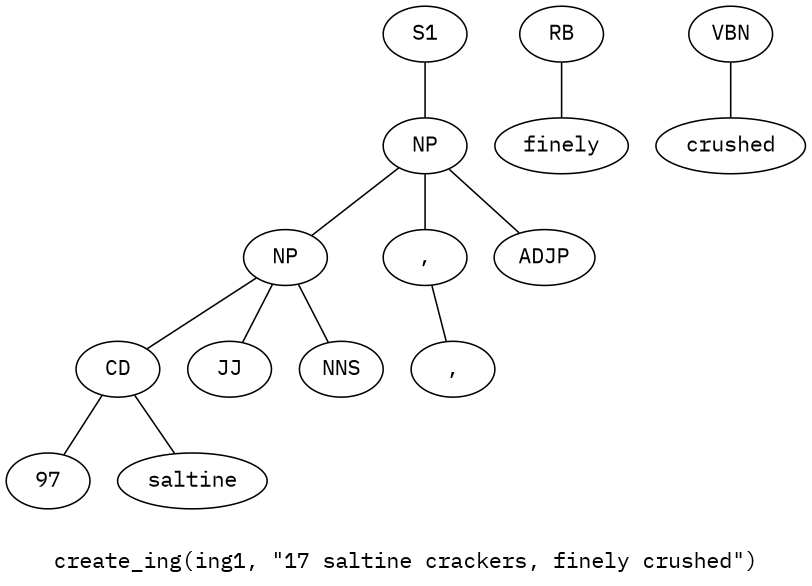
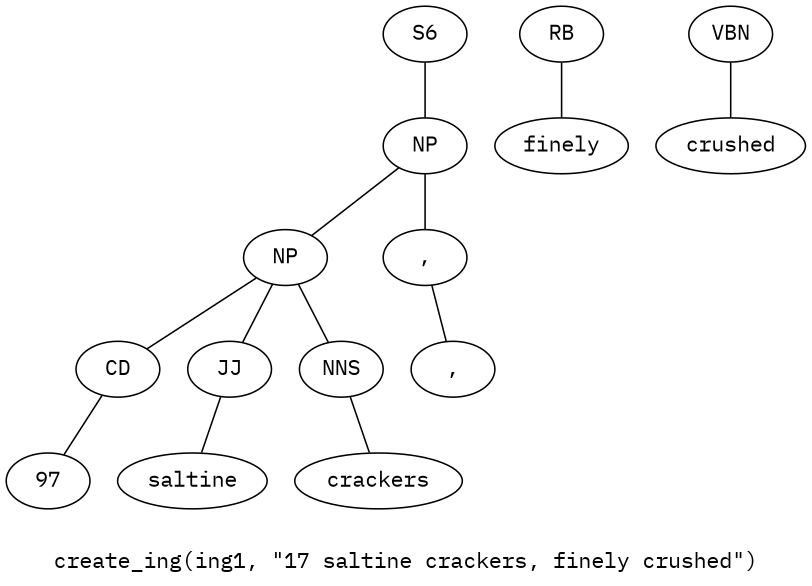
  graph {
    fontname="IBM Plex Mono"
    label="create_ing(ing1, \"17 saltine crackers, finely crushed\")"
    node [fontname="IBM Plex Mono"]
    edge [fontname="IBM Plex Mono"]
-   n1 [label=S1]
+   n1 [label=S6]
    n2 [label=NP]
    n3 [label=NP]
    n4 [label=","]
-   n5 [label=ADJP]
    n6 [label=CD]
    n7 [label=JJ]
    n8 [label=NNS]
    n9 [label=","]
    n10 [label=97]
    n11 [label=saltine]
+   n12 [label=crackers]
    n13 [label=RB]
    n14 [label=finely]
    n15 [label=VBN]
    n16 [label=crushed]
    n1 -- n2
    n2 -- n3
    n2 -- n4
-   n2 -- n5
    n3 -- n6
    n3 -- n7
    n3 -- n8
    n4 -- n9
    n6 -- n10
-   n6 -- n11
+   n7 -- n11
+   n8 -- n12
    n13 -- n14
    n15 -- n16
  }
